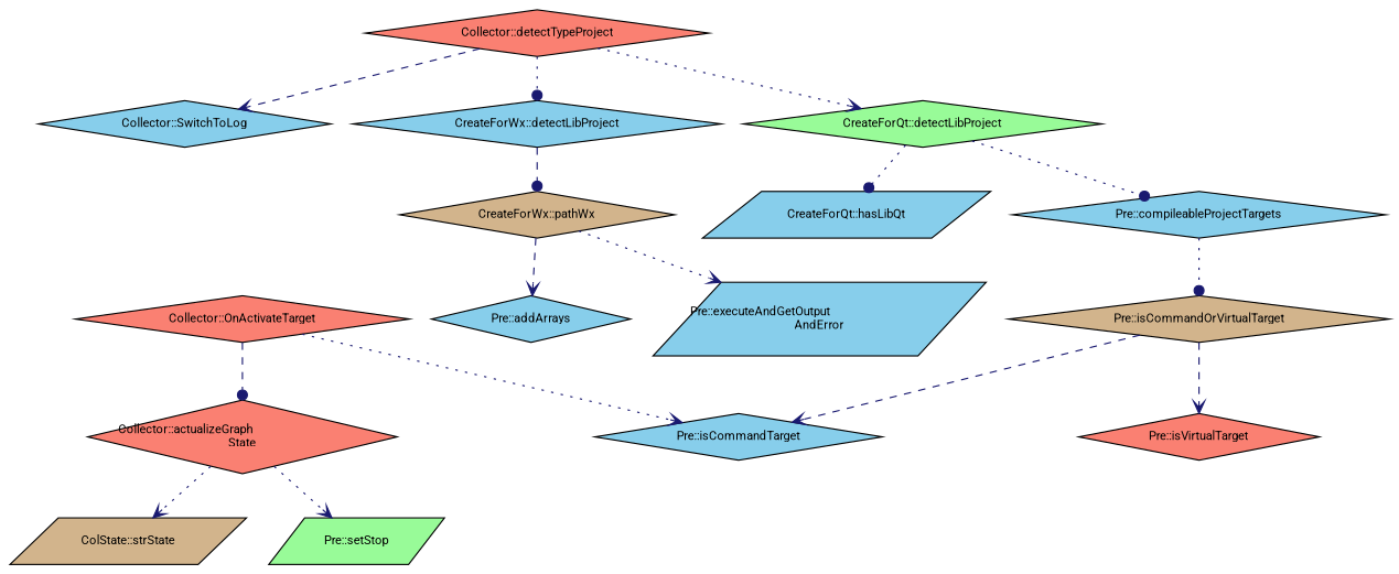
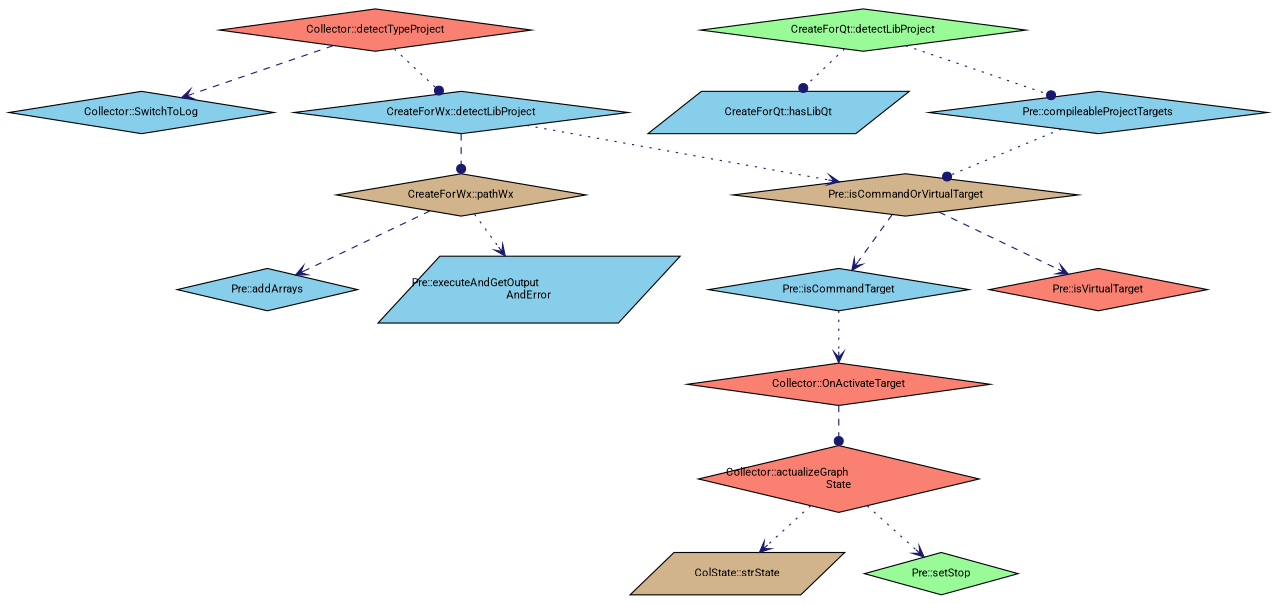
  digraph {
    fontname=Roboto
    rankdir=TB
    node [color=black fillcolor=skyblue fontname=Roboto fontsize=10 shape=diamond style=filled]
    edge [arrowhead=vee color=midnightblue fontname=Roboto fontsize=10 labelfontname=Helvetica labelfontsize=10 style=dotted]
    n1 [fillcolor=salmon fontcolor=black height=0.2 label="Collector::OnActivateTarget" width=0.4]
    n2 [height=0.2 label="Pre::isCommandTarget" width=0.4]
    n3 [fillcolor=salmon height=0.2 label="Collector::actualizeGraph\lState" width=0.4]
    n4 [fillcolor=salmon height=0.2 label="Collector::detectTypeProject" width=0.4]
    n5 [height=0.2 label="Collector::SwitchToLog" width=0.4]
    n6 [height=0.2 label="CreateForWx::detectLibProject" width=0.4]
    n7 [fillcolor=palegreen height=0.2 label="CreateForQt::detectLibProject" width=0.4]
    n8 [fillcolor=tan height=0.2 label="ColState::strState" shape=parallelogram width=0.4]
-   n9 [fillcolor=palegreen height=0.2 label="Pre::setStop" shape=parallelogram width=0.4]
+   n9 [fillcolor=palegreen height=0.2 label="Pre::setStop" width=0.4]
    n10 [fillcolor=tan height=0.2 label="Pre::isCommandOrVirtualTarget" width=0.4]
    n11 [fillcolor=tan height=0.2 label="CreateForWx::pathWx" width=0.4]
    n12 [height=0.2 label="CreateForQt::hasLibQt" shape=parallelogram width=0.4]
    n13 [height=0.2 label="Pre::compileableProjectTargets" width=0.4]
    n14 [fillcolor=salmon height=0.2 label="Pre::isVirtualTarget" width=0.4]
    n15 [height=0.2 label="Pre::addArrays" width=0.4]
    n16 [height=0.2 label="Pre::executeAndGetOutput\lAndError" shape=parallelogram width=0.4]
-   n1 -> n2
+   n2 -> n1
    n1 -> n3 [arrowhead=dot style=dashed]
    n3 -> n8
    n3 -> n9
    n4 -> n5 [style=dashed]
    n4 -> n6 [arrowhead=dot]
-   n4 -> n7
+   n6 -> n10
    n6 -> n11 [arrowhead=dot style=dashed]
    n7 -> n12 [arrowhead=dot]
    n7 -> n13 [arrowhead=dot]
    n10 -> n2 [style=dashed]
    n10 -> n14 [style=dashed]
    n11 -> n15 [style=dashed]
    n11 -> n16
    n13 -> n10 [arrowhead=dot]
  }
